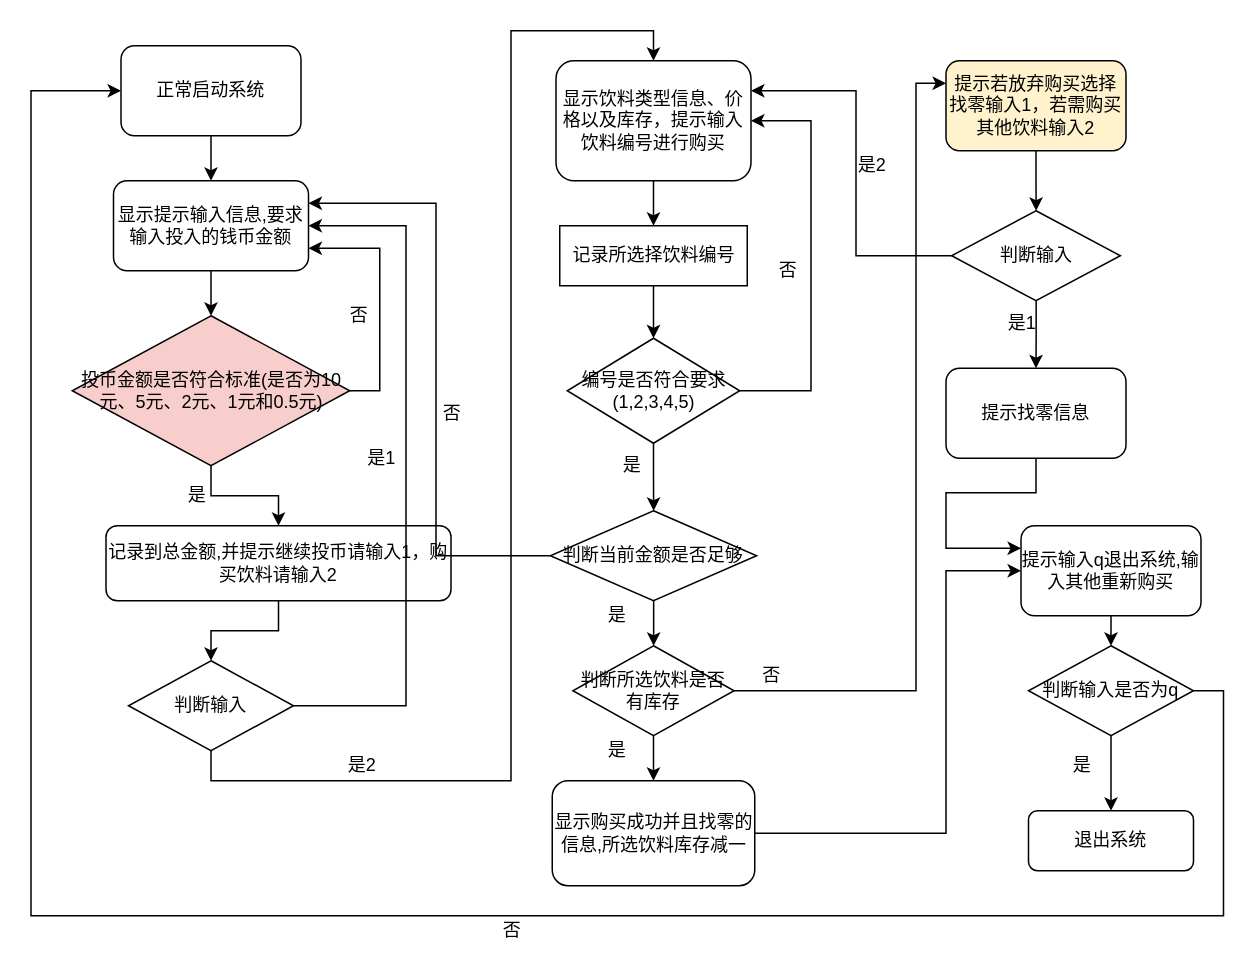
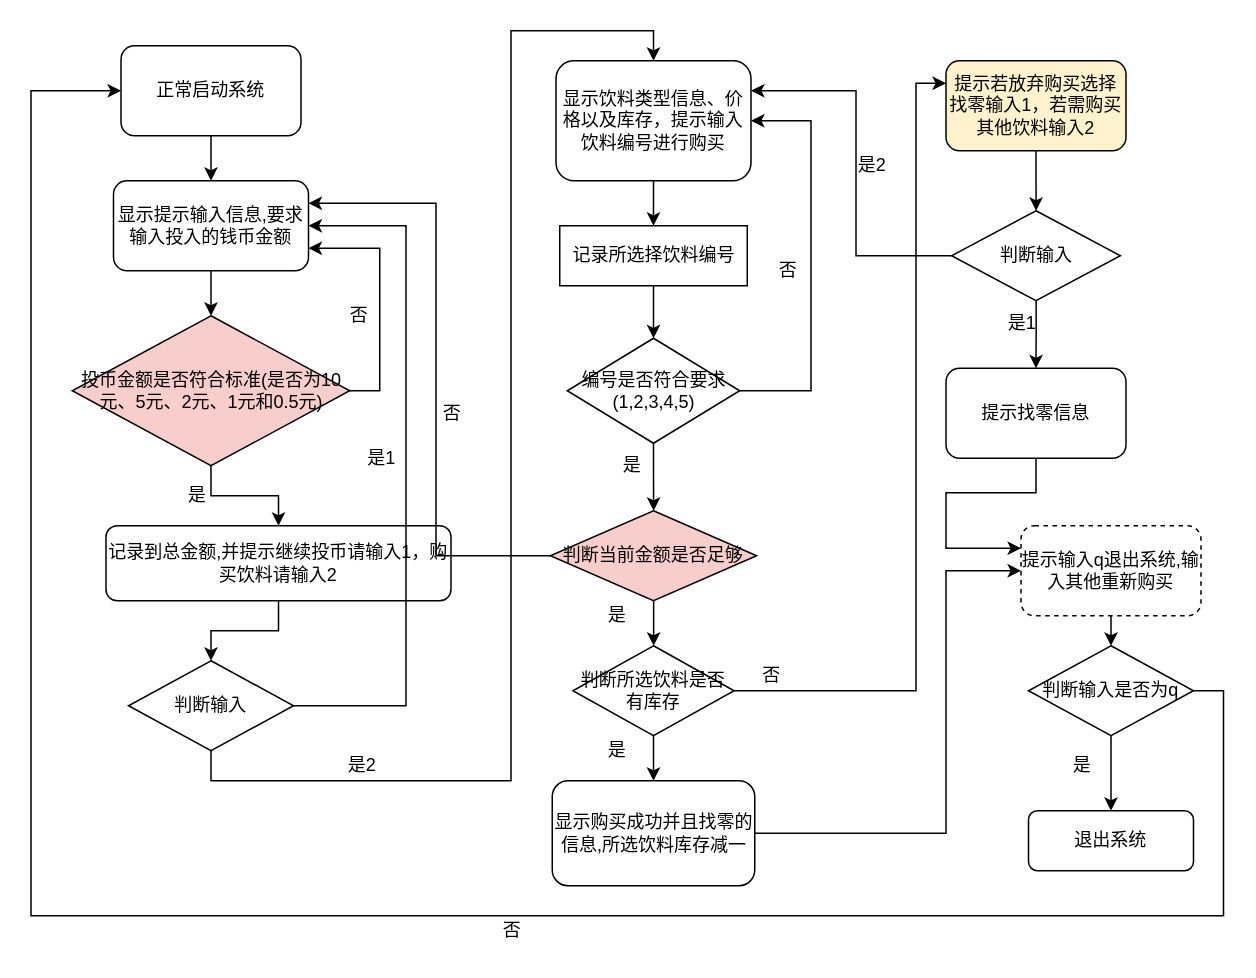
  <mxCell id="0" />
  <mxCell id="1" parent="0" />
  <mxCell id="2" value="" style="edgeStyle=orthogonalEdgeStyle;rounded=0;orthogonalLoop=1;jettySize=auto;html=1;" edge="1" parent="1" source="3" target="5"><mxGeometry relative="1" as="geometry" /></mxCell>
  <mxCell id="3" value="正常启动系统" style="rounded=1;whiteSpace=wrap;html=1;" vertex="1" parent="1"><mxGeometry x="80" y="30" width="120" height="60" as="geometry" /></mxCell>
  <mxCell id="4" value="" style="edgeStyle=orthogonalEdgeStyle;rounded=0;orthogonalLoop=1;jettySize=auto;html=1;" edge="1" parent="1" source="5" target="8"><mxGeometry relative="1" as="geometry" /></mxCell>
  <mxCell id="5" value="显示提示输入信息,要求输入投入的钱币金额" style="rounded=1;whiteSpace=wrap;html=1;" vertex="1" parent="1"><mxGeometry x="75" y="120" width="130" height="60" as="geometry" /></mxCell>
  <mxCell id="6" style="edgeStyle=orthogonalEdgeStyle;rounded=0;orthogonalLoop=1;jettySize=auto;html=1;exitX=0.5;exitY=1;exitDx=0;exitDy=0;entryX=0.5;entryY=0;entryDx=0;entryDy=0;" edge="1" parent="1" source="8" target="10"><mxGeometry relative="1" as="geometry" /></mxCell>
  <mxCell id="7" style="edgeStyle=orthogonalEdgeStyle;rounded=0;orthogonalLoop=1;jettySize=auto;html=1;exitX=1;exitY=0.5;exitDx=0;exitDy=0;entryX=1;entryY=0.75;entryDx=0;entryDy=0;" edge="1" parent="1" source="8" target="5"><mxGeometry relative="1" as="geometry" /></mxCell>
  <mxCell id="8" value="投币金额是否符合标准(是否为10元、5元、2元、1元和0.5元)" style="rhombus;whiteSpace=wrap;html=1;fillColor=#f8cecc;" vertex="1" parent="1"><mxGeometry x="47.5" y="210" width="185" height="100" as="geometry" /></mxCell>
  <mxCell id="9" value="" style="edgeStyle=orthogonalEdgeStyle;rounded=0;orthogonalLoop=1;jettySize=auto;html=1;" edge="1" parent="1" source="10" target="13"><mxGeometry relative="1" as="geometry" /></mxCell>
  <mxCell id="10" value="记录到总金额,并提示继续投币请输入1，购买饮料请输入2" style="rounded=1;whiteSpace=wrap;html=1;" vertex="1" parent="1"><mxGeometry x="70" y="350" width="230" height="50" as="geometry" /></mxCell>
  <mxCell id="11" style="edgeStyle=orthogonalEdgeStyle;rounded=0;orthogonalLoop=1;jettySize=auto;html=1;exitX=1;exitY=0.5;exitDx=0;exitDy=0;entryX=1;entryY=0.5;entryDx=0;entryDy=0;" edge="1" parent="1" source="13" target="5"><mxGeometry relative="1" as="geometry"><Array as="points"><mxPoint x="270" y="470" /><mxPoint x="270" y="150" /></Array></mxGeometry></mxCell>
  <mxCell id="12" style="edgeStyle=orthogonalEdgeStyle;rounded=0;orthogonalLoop=1;jettySize=auto;html=1;exitX=0.5;exitY=1;exitDx=0;exitDy=0;entryX=0.5;entryY=0;entryDx=0;entryDy=0;" edge="1" parent="1" source="13" target="18"><mxGeometry relative="1" as="geometry"><Array as="points"><mxPoint x="140" y="520" /><mxPoint x="340" y="520" /><mxPoint x="340" y="20" /><mxPoint x="435" y="20" /></Array></mxGeometry></mxCell>
  <mxCell id="13" value="判断输入" style="rhombus;whiteSpace=wrap;html=1;" vertex="1" parent="1"><mxGeometry x="85" y="440" width="110" height="60" as="geometry" /></mxCell>
  <mxCell id="14" value="是" style="text;html=1;strokeColor=none;fillColor=none;align=center;verticalAlign=middle;whiteSpace=wrap;rounded=0;" vertex="1" parent="1"><mxGeometry x="110" y="320" width="42" height="20" as="geometry" /></mxCell>
  <mxCell id="15" value="是1" style="text;html=1;strokeColor=none;fillColor=none;align=center;verticalAlign=middle;whiteSpace=wrap;rounded=0;" vertex="1" parent="1"><mxGeometry x="232.5" y="295" width="42" height="20" as="geometry" /></mxCell>
  <mxCell id="16" value="否" style="text;html=1;strokeColor=none;fillColor=none;align=center;verticalAlign=middle;whiteSpace=wrap;rounded=0;" vertex="1" parent="1"><mxGeometry x="218" y="200" width="42" height="20" as="geometry" /></mxCell>
  <mxCell id="17" value="" style="edgeStyle=orthogonalEdgeStyle;rounded=0;orthogonalLoop=1;jettySize=auto;html=1;" edge="1" parent="1" source="18" target="21"><mxGeometry relative="1" as="geometry" /></mxCell>
  <mxCell id="18" value="显示饮料类型信息、价格以及库存，提示输入饮料编号进行购买" style="rounded=1;whiteSpace=wrap;html=1;" vertex="1" parent="1"><mxGeometry x="370" y="40" width="130" height="80" as="geometry" /></mxCell>
  <mxCell id="19" value="是2" style="text;html=1;strokeColor=none;fillColor=none;align=center;verticalAlign=middle;whiteSpace=wrap;rounded=0;" vertex="1" parent="1"><mxGeometry x="220" y="500" width="42" height="20" as="geometry" /></mxCell>
  <mxCell id="20" value="" style="edgeStyle=orthogonalEdgeStyle;rounded=0;orthogonalLoop=1;jettySize=auto;html=1;" edge="1" parent="1" source="21" target="24"><mxGeometry relative="1" as="geometry" /></mxCell>
  <mxCell id="21" value="记录所选择饮料编号" style="whiteSpace=wrap;html=1;rounded=0;" vertex="1" parent="1"><mxGeometry x="372.5" y="150" width="125" height="40" as="geometry" /></mxCell>
  <mxCell id="22" style="edgeStyle=orthogonalEdgeStyle;rounded=0;orthogonalLoop=1;jettySize=auto;html=1;exitX=1;exitY=0.5;exitDx=0;exitDy=0;entryX=1;entryY=0.5;entryDx=0;entryDy=0;" edge="1" parent="1" source="24" target="18"><mxGeometry relative="1" as="geometry"><Array as="points"><mxPoint x="540" y="260" /><mxPoint x="540" y="80" /></Array></mxGeometry></mxCell>
  <mxCell id="23" value="" style="edgeStyle=orthogonalEdgeStyle;rounded=0;orthogonalLoop=1;jettySize=auto;html=1;" edge="1" parent="1" source="24" target="28"><mxGeometry relative="1" as="geometry" /></mxCell>
  <mxCell id="24" value="编号是否符合要求(1,2,3,4,5)" style="rhombus;whiteSpace=wrap;html=1;" vertex="1" parent="1"><mxGeometry x="377.5" y="225" width="115" height="70" as="geometry" /></mxCell>
  <mxCell id="25" value="否" style="text;html=1;strokeColor=none;fillColor=none;align=center;verticalAlign=middle;whiteSpace=wrap;rounded=0;" vertex="1" parent="1"><mxGeometry x="503.75" y="170" width="42" height="20" as="geometry" /></mxCell>
  <mxCell id="26" value="" style="edgeStyle=orthogonalEdgeStyle;rounded=0;orthogonalLoop=1;jettySize=auto;html=1;" edge="1" parent="1" source="28" target="32"><mxGeometry relative="1" as="geometry" /></mxCell>
  <mxCell id="27" style="edgeStyle=orthogonalEdgeStyle;rounded=0;orthogonalLoop=1;jettySize=auto;html=1;exitX=0;exitY=0.5;exitDx=0;exitDy=0;entryX=1;entryY=0.25;entryDx=0;entryDy=0;" edge="1" parent="1" source="28" target="5"><mxGeometry relative="1" as="geometry"><Array as="points"><mxPoint x="290" y="370" /><mxPoint x="290" y="135" /></Array></mxGeometry></mxCell>
- <mxCell id="28" value="判断当前金额是否足够" style="rhombus;whiteSpace=wrap;html=1;" vertex="1" parent="1"><mxGeometry x="366.25" y="340" width="137.5" height="60" as="geometry" /></mxCell>
+ <mxCell id="28" value="判断当前金额是否足够" style="rhombus;whiteSpace=wrap;html=1;fillColor=#f8cecc;" vertex="1" parent="1"><mxGeometry x="366.25" y="340" width="137.5" height="60" as="geometry" /></mxCell>
  <mxCell id="29" value="是" style="text;html=1;strokeColor=none;fillColor=none;align=center;verticalAlign=middle;whiteSpace=wrap;rounded=0;" vertex="1" parent="1"><mxGeometry x="400" y="300" width="42" height="20" as="geometry" /></mxCell>
  <mxCell id="30" style="edgeStyle=orthogonalEdgeStyle;rounded=0;orthogonalLoop=1;jettySize=auto;html=1;exitX=0.5;exitY=1;exitDx=0;exitDy=0;entryX=0.5;entryY=0;entryDx=0;entryDy=0;" edge="1" parent="1" source="32" target="35"><mxGeometry relative="1" as="geometry" /></mxCell>
  <mxCell id="31" style="edgeStyle=orthogonalEdgeStyle;rounded=0;orthogonalLoop=1;jettySize=auto;html=1;exitX=1;exitY=0.5;exitDx=0;exitDy=0;entryX=0;entryY=0.25;entryDx=0;entryDy=0;" edge="1" parent="1" source="32" target="39"><mxGeometry relative="1" as="geometry"><Array as="points"><mxPoint x="610" y="460" /><mxPoint x="610" y="55" /></Array></mxGeometry></mxCell>
  <mxCell id="32" value="判断所选饮料是否有库存" style="rhombus;whiteSpace=wrap;html=1;" vertex="1" parent="1"><mxGeometry x="381.25" y="430" width="107.5" height="60" as="geometry" /></mxCell>
  <mxCell id="33" value="是" style="text;html=1;strokeColor=none;fillColor=none;align=center;verticalAlign=middle;whiteSpace=wrap;rounded=0;" vertex="1" parent="1"><mxGeometry x="390" y="400" width="42" height="20" as="geometry" /></mxCell>
  <mxCell id="34" style="edgeStyle=orthogonalEdgeStyle;rounded=0;orthogonalLoop=1;jettySize=auto;html=1;exitX=1;exitY=0.5;exitDx=0;exitDy=0;entryX=0;entryY=0.5;entryDx=0;entryDy=0;" edge="1" parent="1" source="35" target="49"><mxGeometry relative="1" as="geometry"><Array as="points"><mxPoint x="630" y="555" /><mxPoint x="630" y="380" /></Array></mxGeometry></mxCell>
  <mxCell id="35" value="显示购买成功并且找零的信息,所选饮料库存减一" style="rounded=1;whiteSpace=wrap;html=1;" vertex="1" parent="1"><mxGeometry x="367.5" y="520" width="135" height="70" as="geometry" /></mxCell>
  <mxCell id="36" value="是" style="text;html=1;strokeColor=none;fillColor=none;align=center;verticalAlign=middle;whiteSpace=wrap;rounded=0;" vertex="1" parent="1"><mxGeometry x="390" y="490" width="42" height="20" as="geometry" /></mxCell>
  <mxCell id="37" value="否" style="text;html=1;strokeColor=none;fillColor=none;align=center;verticalAlign=middle;whiteSpace=wrap;rounded=0;" vertex="1" parent="1"><mxGeometry x="280" y="265" width="42" height="20" as="geometry" /></mxCell>
  <mxCell id="38" value="" style="edgeStyle=orthogonalEdgeStyle;rounded=0;orthogonalLoop=1;jettySize=auto;html=1;" edge="1" parent="1" source="39" target="42"><mxGeometry relative="1" as="geometry" /></mxCell>
  <mxCell id="39" value="提示若放弃购买选择找零输入1，若需购买其他饮料输入2" style="rounded=1;whiteSpace=wrap;html=1;fillColor=#fff2cc;" vertex="1" parent="1"><mxGeometry x="630" y="40" width="120" height="60" as="geometry" /></mxCell>
  <mxCell id="40" style="edgeStyle=orthogonalEdgeStyle;rounded=0;orthogonalLoop=1;jettySize=auto;html=1;exitX=0;exitY=0.5;exitDx=0;exitDy=0;entryX=1;entryY=0.25;entryDx=0;entryDy=0;" edge="1" parent="1" source="42" target="18"><mxGeometry relative="1" as="geometry"><Array as="points"><mxPoint x="570" y="170" /><mxPoint x="570" y="60" /></Array></mxGeometry></mxCell>
  <mxCell id="41" value="" style="edgeStyle=orthogonalEdgeStyle;rounded=0;orthogonalLoop=1;jettySize=auto;html=1;" edge="1" parent="1" source="42" target="45"><mxGeometry relative="1" as="geometry" /></mxCell>
  <mxCell id="42" value="判断输入" style="rhombus;whiteSpace=wrap;html=1;" vertex="1" parent="1"><mxGeometry x="633.75" y="140" width="112.5" height="60" as="geometry" /></mxCell>
  <mxCell id="43" value="是2" style="text;html=1;strokeColor=none;fillColor=none;align=center;verticalAlign=middle;whiteSpace=wrap;rounded=0;" vertex="1" parent="1"><mxGeometry x="560" y="100" width="42" height="20" as="geometry" /></mxCell>
  <mxCell id="44" style="edgeStyle=orthogonalEdgeStyle;rounded=0;orthogonalLoop=1;jettySize=auto;html=1;exitX=0.5;exitY=1;exitDx=0;exitDy=0;entryX=0;entryY=0.25;entryDx=0;entryDy=0;" edge="1" parent="1" source="45" target="49"><mxGeometry relative="1" as="geometry"><Array as="points"><mxPoint x="690" y="328" /><mxPoint x="630" y="328" /><mxPoint x="630" y="365" /></Array></mxGeometry></mxCell>
  <mxCell id="45" value="提示找零信息" style="rounded=1;whiteSpace=wrap;html=1;" vertex="1" parent="1"><mxGeometry x="630" y="245" width="120" height="60" as="geometry" /></mxCell>
  <mxCell id="46" value="是1" style="text;html=1;strokeColor=none;fillColor=none;align=center;verticalAlign=middle;whiteSpace=wrap;rounded=0;" vertex="1" parent="1"><mxGeometry x="660" y="205" width="42" height="20" as="geometry" /></mxCell>
  <mxCell id="47" value="否" style="text;html=1;strokeColor=none;fillColor=none;align=center;verticalAlign=middle;whiteSpace=wrap;rounded=0;" vertex="1" parent="1"><mxGeometry x="492.5" y="440" width="42" height="20" as="geometry" /></mxCell>
  <mxCell id="48" style="edgeStyle=orthogonalEdgeStyle;rounded=0;orthogonalLoop=1;jettySize=auto;html=1;exitX=0.5;exitY=1;exitDx=0;exitDy=0;entryX=0.5;entryY=0;entryDx=0;entryDy=0;" edge="1" parent="1" source="49" target="52"><mxGeometry relative="1" as="geometry" /></mxCell>
- <mxCell id="49" value="提示输入q退出系统,输入其他重新购买" style="rounded=1;whiteSpace=wrap;html=1;" vertex="1" parent="1"><mxGeometry x="680" y="350" width="120" height="60" as="geometry" /></mxCell>
+ <mxCell id="49" value="提示输入q退出系统,输入其他重新购买" style="rounded=1;whiteSpace=wrap;html=1;dashed=1;" vertex="1" parent="1"><mxGeometry x="680" y="350" width="120" height="60" as="geometry" /></mxCell>
  <mxCell id="50" value="" style="edgeStyle=orthogonalEdgeStyle;rounded=0;orthogonalLoop=1;jettySize=auto;html=1;" edge="1" parent="1" source="52" target="53"><mxGeometry relative="1" as="geometry" /></mxCell>
  <mxCell id="51" style="edgeStyle=orthogonalEdgeStyle;rounded=0;orthogonalLoop=1;jettySize=auto;html=1;exitX=1;exitY=0.5;exitDx=0;exitDy=0;entryX=0;entryY=0.5;entryDx=0;entryDy=0;" edge="1" parent="1" source="52" target="3"><mxGeometry relative="1" as="geometry"><mxPoint x="30" y="720" as="targetPoint" /><Array as="points"><mxPoint x="815" y="460" /><mxPoint x="815" y="610" /><mxPoint x="20" y="610" /><mxPoint x="20" y="60" /></Array></mxGeometry></mxCell>
  <mxCell id="52" value="判断输入是否为q" style="rhombus;whiteSpace=wrap;html=1;" vertex="1" parent="1"><mxGeometry x="685" y="430" width="110" height="60" as="geometry" /></mxCell>
  <mxCell id="53" value="退出系统" style="rounded=1;whiteSpace=wrap;html=1;" vertex="1" parent="1"><mxGeometry x="685" y="540" width="110" height="40" as="geometry" /></mxCell>
  <mxCell id="54" value="否" style="text;html=1;strokeColor=none;fillColor=none;align=center;verticalAlign=middle;whiteSpace=wrap;rounded=0;" vertex="1" parent="1"><mxGeometry x="320" y="610" width="42" height="20" as="geometry" /></mxCell>
  <mxCell id="55" value="是" style="text;html=1;strokeColor=none;fillColor=none;align=center;verticalAlign=middle;whiteSpace=wrap;rounded=0;" vertex="1" parent="1"><mxGeometry x="700" y="500" width="42" height="20" as="geometry" /></mxCell>
